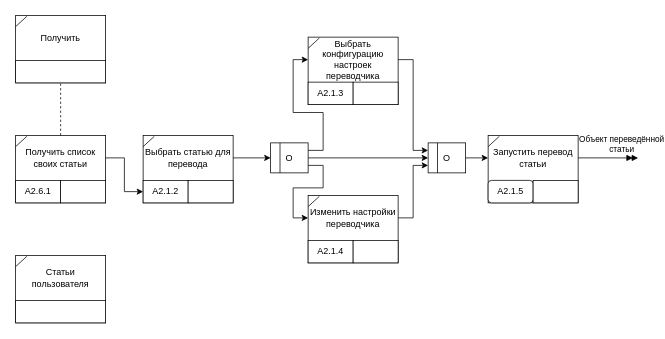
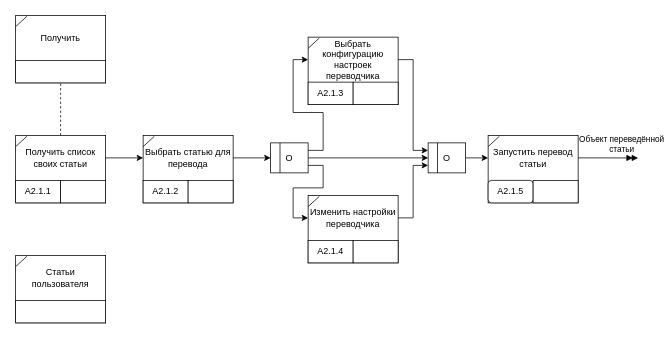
  <mxCell id="0" />
  <mxCell id="1" parent="0" />
  <mxCell id="2" value="" style="rounded=0;whiteSpace=wrap;html=1;" parent="1" vertex="1"><mxGeometry x="410" y="260" width="120" height="90" as="geometry" /></mxCell>
  <mxCell id="3" value="" style="rounded=0;whiteSpace=wrap;html=1;" parent="1" vertex="1"><mxGeometry x="20" y="20" width="120" height="90" as="geometry" /></mxCell>
  <mxCell id="4" value="" style="rounded=0;whiteSpace=wrap;html=1;" parent="1" vertex="1"><mxGeometry x="20" y="80" width="120" height="30" as="geometry" /></mxCell>
  <mxCell id="5" value="Получить" style="text;html=1;align=center;verticalAlign=middle;whiteSpace=wrap;rounded=0;" parent="1" vertex="1"><mxGeometry x="20" y="20" width="120" height="60" as="geometry" /></mxCell>
  <mxCell id="6" value="" style="endArrow=none;html=1;rounded=0;exitX=0;exitY=0.25;exitDx=0;exitDy=0;entryX=0.125;entryY=0.02;entryDx=0;entryDy=0;entryPerimeter=0;" parent="1" source="5" target="5" edge="1"><mxGeometry width="50" height="50" relative="1" as="geometry"><mxPoint x="-10" y="50" as="sourcePoint" /><mxPoint x="40" y="0" as="targetPoint" /></mxGeometry></mxCell>
  <mxCell id="7" value="" style="rounded=0;whiteSpace=wrap;html=1;" parent="1" vertex="1"><mxGeometry x="20" y="180" width="120" height="90" as="geometry" /></mxCell>
- <mxCell id="8" value="А2.6.1" style="rounded=0;whiteSpace=wrap;html=1;" parent="1" vertex="1"><mxGeometry x="20" y="240" width="60" height="30" as="geometry" /></mxCell>
+ <mxCell id="8" value="А2.1.1" style="rounded=0;whiteSpace=wrap;html=1;" parent="1" vertex="1"><mxGeometry x="20" y="240" width="60" height="30" as="geometry" /></mxCell>
  <mxCell id="9" value="" style="rounded=0;whiteSpace=wrap;html=1;" parent="1" vertex="1"><mxGeometry x="80" y="240" width="60" height="30" as="geometry" /></mxCell>
- <mxCell id="10" style="edgeStyle=orthogonalEdgeStyle;rounded=0;orthogonalLoop=1;jettySize=auto;html=1;exitX=1;exitY=0.5;exitDx=0;exitDy=0;" parent="1" source="11" target="15" edge="1"><mxGeometry relative="1" as="geometry" /></mxCell>
+ <mxCell id="10" style="edgeStyle=orthogonalEdgeStyle;rounded=0;orthogonalLoop=1;jettySize=auto;html=1;exitX=1;exitY=0.5;exitDx=0;exitDy=0;entryX=0;entryY=0.5;entryDx=0;entryDy=0;" parent="1" source="11" target="18" edge="1"><mxGeometry relative="1" as="geometry" /></mxCell>
  <mxCell id="11" value="Получить список своих статьи" style="text;html=1;align=center;verticalAlign=middle;whiteSpace=wrap;rounded=0;" parent="1" vertex="1"><mxGeometry x="20" y="180" width="120" height="60" as="geometry" /></mxCell>
  <mxCell id="12" value="" style="endArrow=none;html=1;rounded=0;exitX=0;exitY=0.25;exitDx=0;exitDy=0;entryX=0.125;entryY=0.02;entryDx=0;entryDy=0;entryPerimeter=0;" parent="1" source="11" target="11" edge="1"><mxGeometry width="50" height="50" relative="1" as="geometry"><mxPoint x="-10" y="210" as="sourcePoint" /><mxPoint x="40" y="160" as="targetPoint" /></mxGeometry></mxCell>
  <mxCell id="13" style="edgeStyle=orthogonalEdgeStyle;rounded=0;orthogonalLoop=1;jettySize=auto;html=1;exitX=0.5;exitY=0;exitDx=0;exitDy=0;entryX=0.5;entryY=1;entryDx=0;entryDy=0;startArrow=none;startFill=0;endArrow=none;endFill=0;dashed=1;" parent="1" source="11" target="4" edge="1"><mxGeometry relative="1" as="geometry"><mxPoint x="196" y="181" as="sourcePoint" /><mxPoint x="196" y="141" as="targetPoint" /></mxGeometry></mxCell>
  <mxCell id="14" value="" style="rounded=0;whiteSpace=wrap;html=1;" parent="1" vertex="1"><mxGeometry x="190" y="180" width="120" height="90" as="geometry" /></mxCell>
  <mxCell id="15" value="А2.1.2" style="rounded=0;whiteSpace=wrap;html=1;" parent="1" vertex="1"><mxGeometry x="190" y="240" width="60" height="30" as="geometry" /></mxCell>
  <mxCell id="16" value="" style="rounded=0;whiteSpace=wrap;html=1;" parent="1" vertex="1"><mxGeometry x="250" y="240" width="60" height="30" as="geometry" /></mxCell>
  <mxCell id="17" style="edgeStyle=orthogonalEdgeStyle;rounded=0;orthogonalLoop=1;jettySize=auto;html=1;exitX=1;exitY=0.5;exitDx=0;exitDy=0;entryX=0;entryY=0.5;entryDx=0;entryDy=0;" parent="1" source="18" target="33" edge="1"><mxGeometry relative="1" as="geometry" /></mxCell>
  <mxCell id="18" value="Выбрать статью для перевода" style="text;html=1;align=center;verticalAlign=middle;whiteSpace=wrap;rounded=0;" parent="1" vertex="1"><mxGeometry x="190" y="180" width="120" height="60" as="geometry" /></mxCell>
  <mxCell id="19" value="" style="endArrow=none;html=1;rounded=0;exitX=0;exitY=0.25;exitDx=0;exitDy=0;entryX=0.125;entryY=0.02;entryDx=0;entryDy=0;entryPerimeter=0;" parent="1" source="18" target="18" edge="1"><mxGeometry width="50" height="50" relative="1" as="geometry"><mxPoint x="160" y="210" as="sourcePoint" /><mxPoint x="210" y="160" as="targetPoint" /></mxGeometry></mxCell>
  <mxCell id="20" value="" style="rounded=0;whiteSpace=wrap;html=1;" parent="1" vertex="1"><mxGeometry x="410" y="49" width="120" height="90" as="geometry" /></mxCell>
  <mxCell id="21" value="А2.1.3" style="rounded=0;whiteSpace=wrap;html=1;" parent="1" vertex="1"><mxGeometry x="410" y="109" width="60" height="30" as="geometry" /></mxCell>
  <mxCell id="22" value="" style="rounded=0;whiteSpace=wrap;html=1;" parent="1" vertex="1"><mxGeometry x="470" y="109" width="60" height="30" as="geometry" /></mxCell>
  <mxCell id="23" style="edgeStyle=orthogonalEdgeStyle;rounded=0;orthogonalLoop=1;jettySize=auto;html=1;exitX=1;exitY=0.5;exitDx=0;exitDy=0;entryX=0;entryY=0.25;entryDx=0;entryDy=0;" parent="1" source="24" target="48" edge="1"><mxGeometry relative="1" as="geometry"><mxPoint x="630" y="210" as="targetPoint" /></mxGeometry></mxCell>
  <mxCell id="24" value="Выбрать конфигурацию настроек переводчика" style="text;html=1;align=center;verticalAlign=middle;whiteSpace=wrap;rounded=0;" parent="1" vertex="1"><mxGeometry x="410" y="49" width="120" height="60" as="geometry" /></mxCell>
  <mxCell id="25" value="" style="endArrow=none;html=1;rounded=0;exitX=0;exitY=0.25;exitDx=0;exitDy=0;entryX=0.125;entryY=0.02;entryDx=0;entryDy=0;entryPerimeter=0;" parent="1" source="24" target="24" edge="1"><mxGeometry width="50" height="50" relative="1" as="geometry"><mxPoint x="380" y="79" as="sourcePoint" /><mxPoint x="430" y="29" as="targetPoint" /></mxGeometry></mxCell>
  <mxCell id="26" value="" style="endArrow=none;html=1;rounded=0;exitX=0;exitY=0.25;exitDx=0;exitDy=0;entryX=0.125;entryY=0.02;entryDx=0;entryDy=0;entryPerimeter=0;" parent="1" source="29" target="29" edge="1"><mxGeometry width="50" height="50" relative="1" as="geometry"><mxPoint x="380" y="290" as="sourcePoint" /><mxPoint x="430" y="240" as="targetPoint" /></mxGeometry></mxCell>
  <mxCell id="27" value="А2.1.4" style="rounded=0;whiteSpace=wrap;html=1;" parent="1" vertex="1"><mxGeometry x="410" y="320" width="60" height="30" as="geometry" /></mxCell>
  <mxCell id="28" value="" style="rounded=0;whiteSpace=wrap;html=1;" parent="1" vertex="1"><mxGeometry x="470" y="320" width="60" height="30" as="geometry" /></mxCell>
  <mxCell id="29" value="Изменить настройки переводчика" style="text;html=1;align=center;verticalAlign=middle;whiteSpace=wrap;rounded=0;" parent="1" vertex="1"><mxGeometry x="410" y="260" width="120" height="60" as="geometry" /></mxCell>
  <mxCell id="30" style="edgeStyle=orthogonalEdgeStyle;rounded=0;orthogonalLoop=1;jettySize=auto;html=1;exitX=1;exitY=0.25;exitDx=0;exitDy=0;entryX=0;entryY=0.5;entryDx=0;entryDy=0;" parent="1" source="33" target="24" edge="1"><mxGeometry relative="1" as="geometry" /></mxCell>
  <mxCell id="31" style="edgeStyle=orthogonalEdgeStyle;rounded=0;orthogonalLoop=1;jettySize=auto;html=1;exitX=1;exitY=0.75;exitDx=0;exitDy=0;entryX=0;entryY=0.5;entryDx=0;entryDy=0;" parent="1" source="33" target="29" edge="1"><mxGeometry relative="1" as="geometry"><mxPoint x="630" y="220" as="targetPoint" /></mxGeometry></mxCell>
  <mxCell id="32" style="edgeStyle=orthogonalEdgeStyle;rounded=0;orthogonalLoop=1;jettySize=auto;html=1;exitX=1;exitY=0.5;exitDx=0;exitDy=0;entryX=0;entryY=0.5;entryDx=0;entryDy=0;" edge="1" parent="1" source="33" target="48"><mxGeometry relative="1" as="geometry" /></mxCell>
  <mxCell id="33" value="O" style="rounded=0;whiteSpace=wrap;html=1;" parent="1" vertex="1"><mxGeometry x="360" y="190" width="50" height="40" as="geometry" /></mxCell>
  <mxCell id="34" value="" style="endArrow=none;html=1;rounded=0;entryX=0.25;entryY=0;entryDx=0;entryDy=0;exitX=0.25;exitY=1;exitDx=0;exitDy=0;" parent="1" source="33" target="33" edge="1"><mxGeometry width="50" height="50" relative="1" as="geometry"><mxPoint x="360" y="310" as="sourcePoint" /><mxPoint x="410" y="260" as="targetPoint" /></mxGeometry></mxCell>
  <mxCell id="35" style="edgeStyle=orthogonalEdgeStyle;rounded=0;orthogonalLoop=1;jettySize=auto;html=1;exitX=1;exitY=0.5;exitDx=0;exitDy=0;entryX=0;entryY=0.75;entryDx=0;entryDy=0;" parent="1" source="29" target="48" edge="1"><mxGeometry relative="1" as="geometry"><mxPoint x="680" y="220" as="sourcePoint" /></mxGeometry></mxCell>
  <mxCell id="36" value="" style="rounded=0;whiteSpace=wrap;html=1;" parent="1" vertex="1"><mxGeometry x="650" y="180" width="120" height="90" as="geometry" /></mxCell>
  <mxCell id="37" value="" style="endArrow=none;html=1;rounded=0;exitX=0;exitY=0.25;exitDx=0;exitDy=0;entryX=0.125;entryY=0.02;entryDx=0;entryDy=0;entryPerimeter=0;" parent="1" source="42" target="42" edge="1"><mxGeometry width="50" height="50" relative="1" as="geometry"><mxPoint x="620" y="210" as="sourcePoint" /><mxPoint x="670" y="160" as="targetPoint" /></mxGeometry></mxCell>
  <mxCell id="38" value="А2.1.5" style="whiteSpace=wrap;html=1;rounded=1;" parent="1" vertex="1"><mxGeometry x="650" y="240" width="60" height="30" as="geometry" /></mxCell>
  <mxCell id="39" value="" style="rounded=0;whiteSpace=wrap;html=1;" parent="1" vertex="1"><mxGeometry x="710" y="240" width="60" height="30" as="geometry" /></mxCell>
  <mxCell id="40" style="edgeStyle=orthogonalEdgeStyle;rounded=0;orthogonalLoop=1;jettySize=auto;html=1;exitX=1;exitY=0.5;exitDx=0;exitDy=0;endArrow=doubleBlock;endFill=1;" parent="1" source="42" edge="1"><mxGeometry relative="1" as="geometry"><mxPoint x="850" y="210.143" as="targetPoint" /></mxGeometry></mxCell>
  <mxCell id="41" value="Объект переведённой&lt;div&gt;статьи&lt;/div&gt;" style="edgeLabel;html=1;align=center;verticalAlign=middle;resizable=0;points=[];" parent="40" vertex="1" connectable="0"><mxGeometry x="-0.071" y="-1" relative="1" as="geometry"><mxPoint x="20" y="-20" as="offset" /></mxGeometry></mxCell>
  <mxCell id="42" value="Запустить перевод статьи" style="text;html=1;align=center;verticalAlign=middle;whiteSpace=wrap;rounded=0;" parent="1" vertex="1"><mxGeometry x="650" y="180" width="120" height="60" as="geometry" /></mxCell>
  <mxCell id="43" value="" style="rounded=0;whiteSpace=wrap;html=1;" parent="1" vertex="1"><mxGeometry x="20" y="340" width="120" height="90" as="geometry" /></mxCell>
  <mxCell id="44" value="" style="rounded=0;whiteSpace=wrap;html=1;" parent="1" vertex="1"><mxGeometry x="20" y="400" width="120" height="30" as="geometry" /></mxCell>
  <mxCell id="45" value="Статьи пользователя" style="text;html=1;align=center;verticalAlign=middle;whiteSpace=wrap;rounded=0;" parent="1" vertex="1"><mxGeometry x="20" y="340" width="120" height="60" as="geometry" /></mxCell>
  <mxCell id="46" value="" style="endArrow=none;html=1;rounded=0;exitX=0;exitY=0.25;exitDx=0;exitDy=0;entryX=0.125;entryY=0.02;entryDx=0;entryDy=0;entryPerimeter=0;" parent="1" source="45" target="45" edge="1"><mxGeometry width="50" height="50" relative="1" as="geometry"><mxPoint x="-10" y="370" as="sourcePoint" /><mxPoint x="40" y="320" as="targetPoint" /></mxGeometry></mxCell>
  <mxCell id="47" style="edgeStyle=orthogonalEdgeStyle;rounded=0;orthogonalLoop=1;jettySize=auto;html=1;exitX=1;exitY=0.5;exitDx=0;exitDy=0;entryX=0;entryY=0.5;entryDx=0;entryDy=0;" parent="1" source="48" target="42" edge="1"><mxGeometry relative="1" as="geometry" /></mxCell>
  <mxCell id="48" value="O" style="rounded=0;whiteSpace=wrap;html=1;" parent="1" vertex="1"><mxGeometry x="570" y="190" width="50" height="40" as="geometry" /></mxCell>
  <mxCell id="49" value="" style="endArrow=none;html=1;rounded=0;entryX=0.25;entryY=0;entryDx=0;entryDy=0;exitX=0.25;exitY=1;exitDx=0;exitDy=0;" parent="1" source="48" target="48" edge="1"><mxGeometry width="50" height="50" relative="1" as="geometry"><mxPoint x="570" y="310" as="sourcePoint" /><mxPoint x="620" y="260" as="targetPoint" /></mxGeometry></mxCell>
